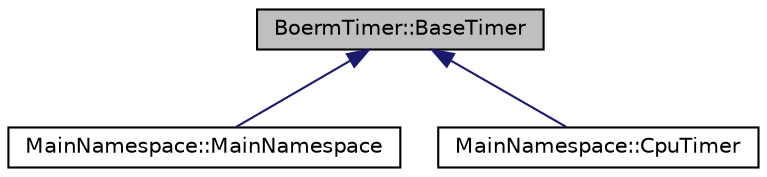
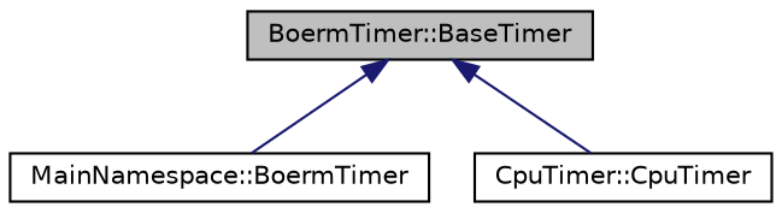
  digraph {
    node [color=black fillcolor=white fontname=Helvetica fontsize=10 shape=record style=filled]
    edge [color=midnightblue dir=back fontname=Helvetica fontsize=10 labelfontname=Helvetica labelfontsize=10 style=solid]
    n1 [fillcolor=grey75 fontcolor=black height=0.2 label="BoermTimer::BaseTimer" width=0.4]
-   n2 [height=0.2 label="MainNamespace::MainNamespace" width=0.4]
-   n3 [height=0.2 label="MainNamespace::CpuTimer" width=0.4]
+   n2 [height=0.2 label="MainNamespace::BoermTimer" width=0.4]
+   n3 [height=0.2 label="CpuTimer::CpuTimer" width=0.4]
    n1 -> n2
    n1 -> n3
  }
